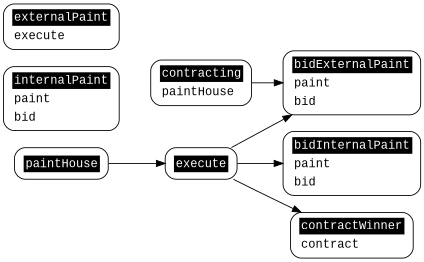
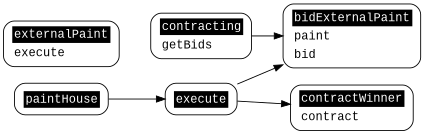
  digraph {
    rankdir=LR
    node [fillcolor=white fontname="Courier New" shape=Mrecord style=filled]
    n1 [label=<<table border="0" cellborder="0" bgcolor="white"><tr><td bgcolor="black" align="center"><font color="white">paintHouse</font></td></tr></table>>]
    n2 [label=<<table border="0" cellborder="0" bgcolor="white"><tr><td bgcolor="black" align="center"><font color="white">execute</font></td></tr></table>>]
-   n3 [label=<<table border="0" cellborder="0" bgcolor="white"><tr><td bgcolor="black" align="center"><font color="white">contracting</font></td></tr><tr><td align="left">paintHouse</td></tr></table>>]
+   n3 [label=<<table border="0" cellborder="0" bgcolor="white"><tr><td bgcolor="black" align="center"><font color="white">contracting</font></td></tr><tr><td align="left">getBids</td></tr></table>>]
    n4 [label=<<table border="0" cellborder="0" bgcolor="white"><tr><td bgcolor="black" align="center"><font color="white">bidExternalPaint</font></td></tr><tr><td align="left">paint</td></tr><tr><td align="left">bid</td></tr></table>>]
-   n5 [label=<<table border="0" cellborder="0" bgcolor="white"><tr><td bgcolor="black" align="center"><font color="white">bidInternalPaint</font></td></tr><tr><td align="left">paint</td></tr><tr><td align="left">bid</td></tr></table>>]
    n6 [label=<<table border="0" cellborder="0" bgcolor="white"><tr><td bgcolor="black" align="center"><font color="white">contractWinner</font></td></tr><tr><td align="left">contract</td></tr></table>>]
-   n7 [label=<<table border="0" cellborder="0" bgcolor="white"><tr><td bgcolor="black" align="center"><font color="white">internalPaint</font></td></tr><tr><td align="left">paint</td></tr><tr><td align="left">bid</td></tr></table>>]
    n8 [label=<<table border="0" cellborder="0" bgcolor="white"><tr><td bgcolor="black" align="center"><font color="white">externalPaint</font></td></tr><tr><td align="left">execute</td></tr></table>>]
    n1 -> n2
    n2 -> n4
-   n2 -> n5
    n2 -> n6
    n3 -> n4
  }
